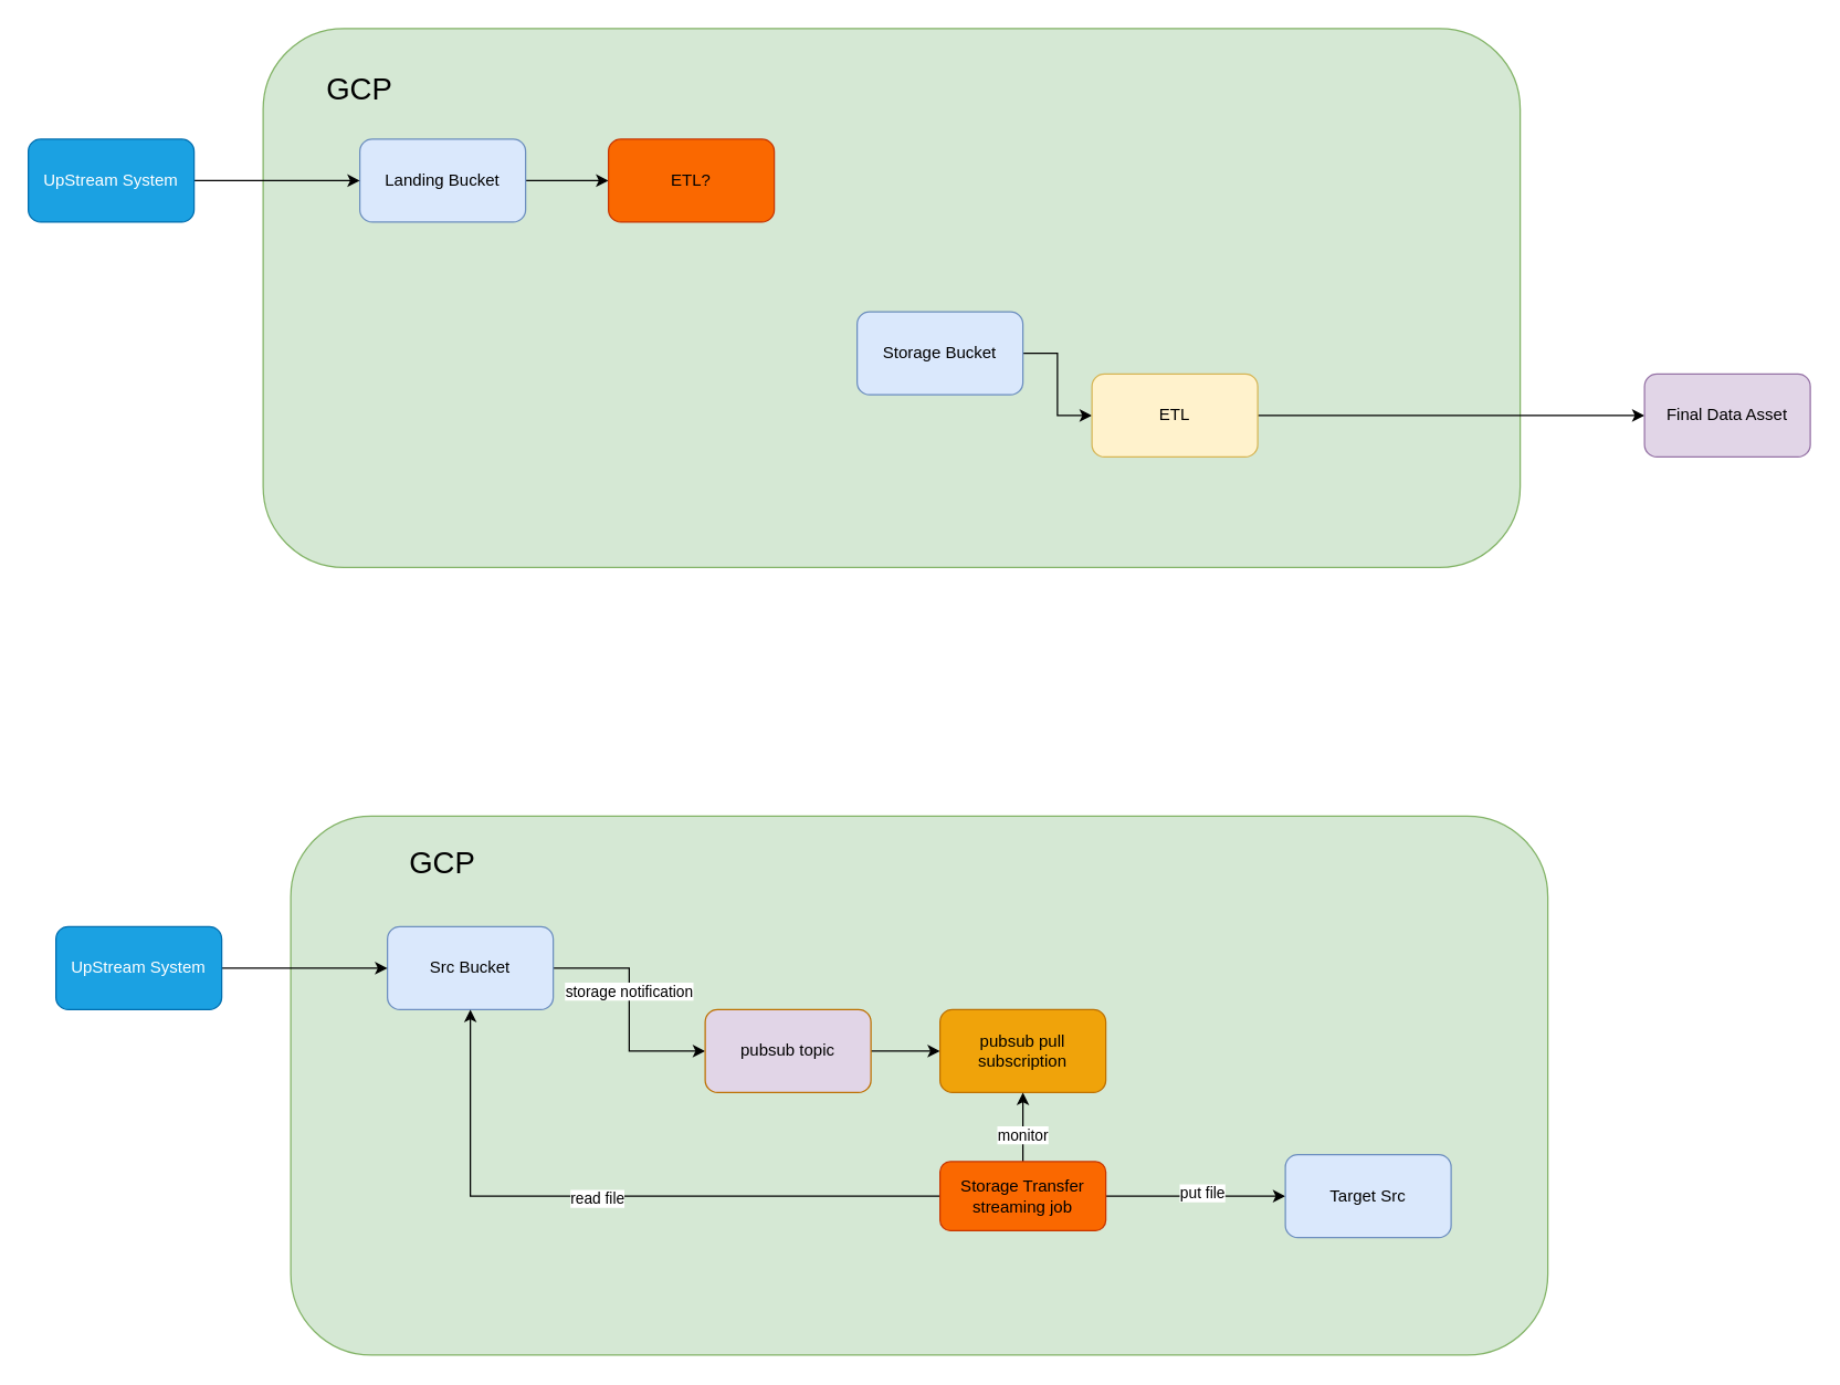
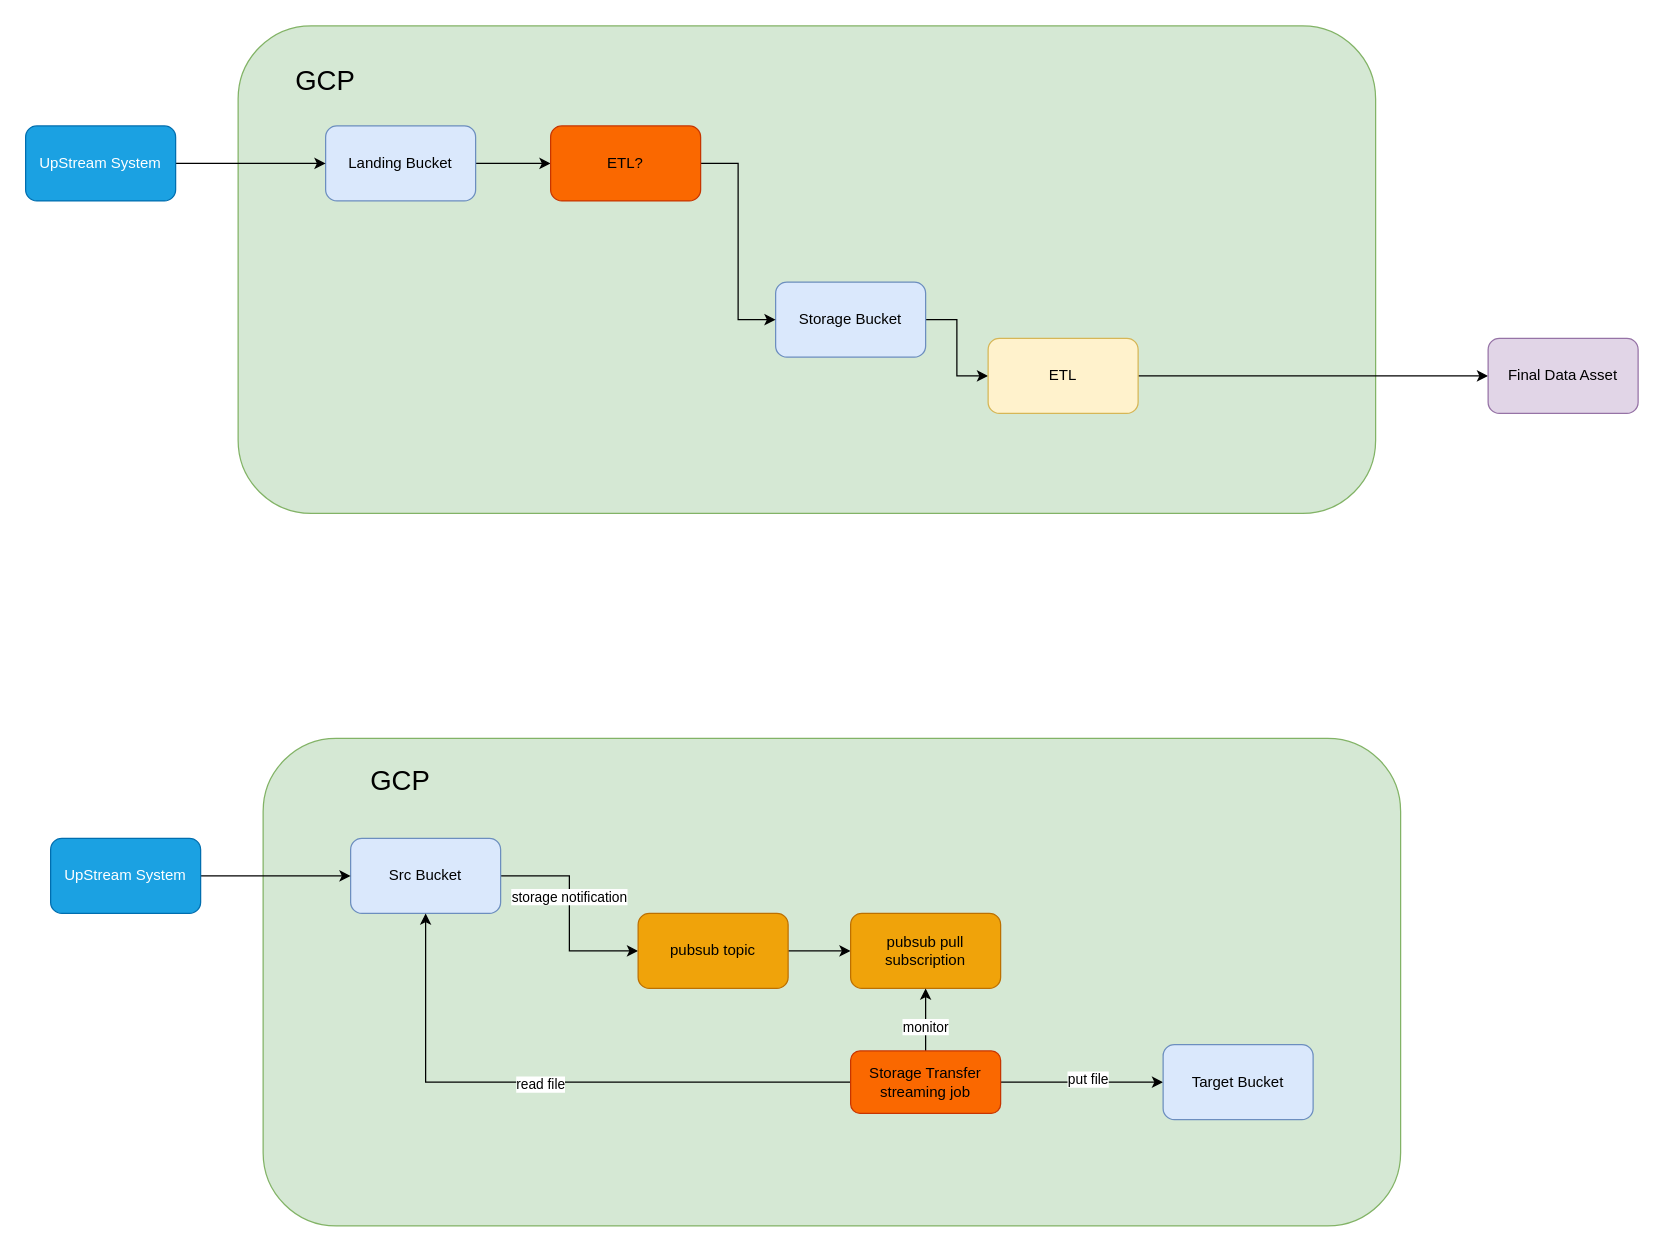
  <mxCell id="0" />
  <mxCell id="1" parent="0" />
  <mxCell id="2" value="" style="rounded=1;whiteSpace=wrap;html=1;fillColor=#d5e8d4;strokeColor=#82b366;" vertex="1" parent="1"><mxGeometry x="190" y="20" width="910" height="390" as="geometry" /></mxCell>
  <mxCell id="3" style="edgeStyle=orthogonalEdgeStyle;rounded=0;orthogonalLoop=1;jettySize=auto;html=1;entryX=0;entryY=0.5;entryDx=0;entryDy=0;" edge="1" parent="1" source="4" target="8"><mxGeometry relative="1" as="geometry" /></mxCell>
  <mxCell id="4" value="Landing Bucket" style="rounded=1;whiteSpace=wrap;html=1;fillColor=#dae8fc;strokeColor=#6c8ebf;" vertex="1" parent="1"><mxGeometry x="260" y="100" width="120" height="60" as="geometry" /></mxCell>
  <mxCell id="5" style="edgeStyle=orthogonalEdgeStyle;rounded=0;orthogonalLoop=1;jettySize=auto;html=1;" edge="1" parent="1" source="6" target="10"><mxGeometry relative="1" as="geometry" /></mxCell>
  <mxCell id="6" value="Storage Bucket" style="rounded=1;whiteSpace=wrap;html=1;fillColor=#dae8fc;strokeColor=#6c8ebf;" vertex="1" parent="1"><mxGeometry x="620" y="225" width="120" height="60" as="geometry" /></mxCell>
+ <mxCell id="7" style="edgeStyle=orthogonalEdgeStyle;rounded=0;orthogonalLoop=1;jettySize=auto;html=1;entryX=0;entryY=0.5;entryDx=0;entryDy=0;" edge="1" parent="1" source="8" target="6"><mxGeometry relative="1" as="geometry" /></mxCell>
  <mxCell id="8" value="ETL?" style="rounded=1;whiteSpace=wrap;html=1;fillColor=#fa6800;strokeColor=#C73500;fontColor=#000000;" vertex="1" parent="1"><mxGeometry x="440" y="100" width="120" height="60" as="geometry" /></mxCell>
  <mxCell id="9" style="edgeStyle=orthogonalEdgeStyle;rounded=0;orthogonalLoop=1;jettySize=auto;html=1;" edge="1" parent="1" source="10"><mxGeometry relative="1" as="geometry"><mxPoint x="1190" y="300" as="targetPoint" /></mxGeometry></mxCell>
  <mxCell id="10" value="ETL" style="rounded=1;whiteSpace=wrap;html=1;fillColor=#fff2cc;strokeColor=#d6b656;" vertex="1" parent="1"><mxGeometry x="790" y="270" width="120" height="60" as="geometry" /></mxCell>
  <mxCell id="11" value="Final Data Asset" style="rounded=1;whiteSpace=wrap;html=1;fillColor=#e1d5e7;strokeColor=#9673a6;" vertex="1" parent="1"><mxGeometry x="1190" y="270" width="120" height="60" as="geometry" /></mxCell>
  <mxCell id="12" style="edgeStyle=orthogonalEdgeStyle;rounded=0;orthogonalLoop=1;jettySize=auto;html=1;entryX=0;entryY=0.5;entryDx=0;entryDy=0;" edge="1" parent="1" source="13" target="4"><mxGeometry relative="1" as="geometry" /></mxCell>
  <mxCell id="13" value="UpStream System" style="rounded=1;whiteSpace=wrap;html=1;fillColor=#1ba1e2;strokeColor=#006EAF;fontColor=#ffffff;" vertex="1" parent="1"><mxGeometry x="20" y="100" width="120" height="60" as="geometry" /></mxCell>
  <mxCell id="14" value="GCP" style="text;strokeColor=none;align=center;fillColor=none;html=1;verticalAlign=middle;whiteSpace=wrap;rounded=0;fontSize=22;" vertex="1" parent="1"><mxGeometry x="230" y="50" width="60" height="30" as="geometry" /></mxCell>
  <mxCell id="15" value="" style="rounded=1;whiteSpace=wrap;html=1;fillColor=#d5e8d4;strokeColor=#82b366;" vertex="1" parent="1"><mxGeometry x="210" y="590" width="910" height="390" as="geometry" /></mxCell>
  <mxCell id="16" style="edgeStyle=orthogonalEdgeStyle;rounded=0;orthogonalLoop=1;jettySize=auto;html=1;entryX=0;entryY=0.5;entryDx=0;entryDy=0;" edge="1" parent="1" source="18" target="23"><mxGeometry relative="1" as="geometry" /></mxCell>
  <mxCell id="17" value="storage notification" style="edgeLabel;html=1;align=center;verticalAlign=middle;resizable=0;points=[];" vertex="1" connectable="0" parent="16"><mxGeometry x="-0.165" y="-1" relative="1" as="geometry"><mxPoint as="offset" /></mxGeometry></mxCell>
  <mxCell id="18" value="Src Bucket" style="rounded=1;whiteSpace=wrap;html=1;fillColor=#dae8fc;strokeColor=#6c8ebf;" vertex="1" parent="1"><mxGeometry x="280" y="670" width="120" height="60" as="geometry" /></mxCell>
  <mxCell id="19" style="edgeStyle=orthogonalEdgeStyle;rounded=0;orthogonalLoop=1;jettySize=auto;html=1;entryX=0;entryY=0.5;entryDx=0;entryDy=0;" edge="1" parent="1" source="20"><mxGeometry relative="1" as="geometry"><mxPoint x="280" y="700" as="targetPoint" /></mxGeometry></mxCell>
  <mxCell id="20" value="UpStream System" style="rounded=1;whiteSpace=wrap;html=1;fillColor=#1ba1e2;strokeColor=#006EAF;fontColor=#ffffff;" vertex="1" parent="1"><mxGeometry x="40" y="670" width="120" height="60" as="geometry" /></mxCell>
  <mxCell id="21" value="GCP" style="text;strokeColor=none;align=center;fillColor=none;html=1;verticalAlign=middle;whiteSpace=wrap;rounded=0;fontSize=22;" vertex="1" parent="1"><mxGeometry x="290" y="610" width="60" height="30" as="geometry" /></mxCell>
  <mxCell id="22" style="edgeStyle=orthogonalEdgeStyle;rounded=0;orthogonalLoop=1;jettySize=auto;html=1;entryX=0;entryY=0.5;entryDx=0;entryDy=0;" edge="1" parent="1" source="23" target="24"><mxGeometry relative="1" as="geometry" /></mxCell>
- <mxCell id="23" value="pubsub topic" style="rounded=1;whiteSpace=wrap;html=1;fillColor=#e1d5e7;fontColor=#000000;strokeColor=#BD7000;" vertex="1" parent="1"><mxGeometry x="510" y="730" width="120" height="60" as="geometry" /></mxCell>
+ <mxCell id="23" value="pubsub topic" style="rounded=1;whiteSpace=wrap;html=1;fillColor=#f0a30a;fontColor=#000000;strokeColor=#BD7000;" vertex="1" parent="1"><mxGeometry x="510" y="730" width="120" height="60" as="geometry" /></mxCell>
  <mxCell id="24" value="pubsub pull subscription" style="rounded=1;whiteSpace=wrap;html=1;fillColor=#f0a30a;fontColor=#000000;strokeColor=#BD7000;" vertex="1" parent="1"><mxGeometry x="680" y="730" width="120" height="60" as="geometry" /></mxCell>
  <mxCell id="25" style="edgeStyle=orthogonalEdgeStyle;rounded=0;orthogonalLoop=1;jettySize=auto;html=1;" edge="1" parent="1" source="31" target="24"><mxGeometry relative="1" as="geometry" /></mxCell>
  <mxCell id="26" value="monitor" style="edgeLabel;html=1;align=center;verticalAlign=middle;resizable=0;points=[];" vertex="1" connectable="0" parent="25"><mxGeometry x="-0.2" y="1" relative="1" as="geometry"><mxPoint as="offset" /></mxGeometry></mxCell>
  <mxCell id="27" style="edgeStyle=orthogonalEdgeStyle;rounded=0;orthogonalLoop=1;jettySize=auto;html=1;entryX=0.5;entryY=1;entryDx=0;entryDy=0;" edge="1" parent="1" source="31" target="18"><mxGeometry relative="1" as="geometry" /></mxCell>
  <mxCell id="28" value="read file" style="edgeLabel;html=1;align=center;verticalAlign=middle;resizable=0;points=[];" vertex="1" connectable="0" parent="27"><mxGeometry x="0.048" y="1" relative="1" as="geometry"><mxPoint as="offset" /></mxGeometry></mxCell>
  <mxCell id="29" style="edgeStyle=orthogonalEdgeStyle;rounded=0;orthogonalLoop=1;jettySize=auto;html=1;entryX=0;entryY=0.5;entryDx=0;entryDy=0;" edge="1" parent="1" source="31" target="32"><mxGeometry relative="1" as="geometry" /></mxCell>
  <mxCell id="30" value="put file" style="edgeLabel;html=1;align=center;verticalAlign=middle;resizable=0;points=[];" vertex="1" connectable="0" parent="29"><mxGeometry x="0.061" y="3" relative="1" as="geometry"><mxPoint as="offset" /></mxGeometry></mxCell>
  <mxCell id="31" value="Storage Transfer streaming job" style="rounded=1;whiteSpace=wrap;html=1;fillColor=#fa6800;strokeColor=#C73500;fontColor=#000000;" vertex="1" parent="1"><mxGeometry x="680" y="840" width="120" height="50" as="geometry" /></mxCell>
- <mxCell id="32" value="Target Src" style="rounded=1;whiteSpace=wrap;html=1;fillColor=#dae8fc;strokeColor=#6c8ebf;" vertex="1" parent="1"><mxGeometry x="930" y="835" width="120" height="60" as="geometry" /></mxCell>
+ <mxCell id="32" value="Target Bucket" style="rounded=1;whiteSpace=wrap;html=1;fillColor=#dae8fc;strokeColor=#6c8ebf;" vertex="1" parent="1"><mxGeometry x="930" y="835" width="120" height="60" as="geometry" /></mxCell>
